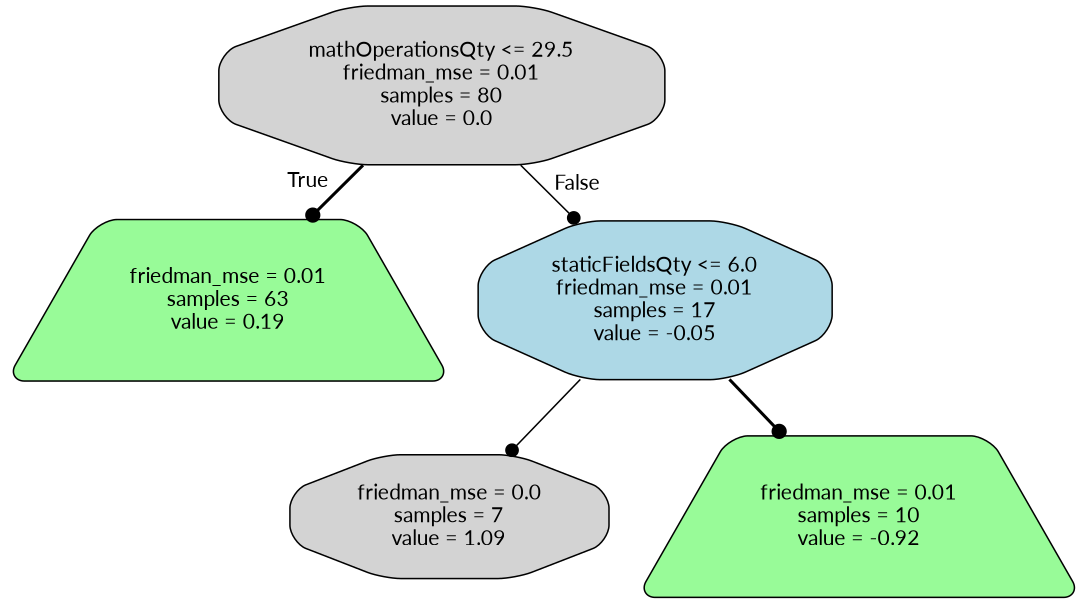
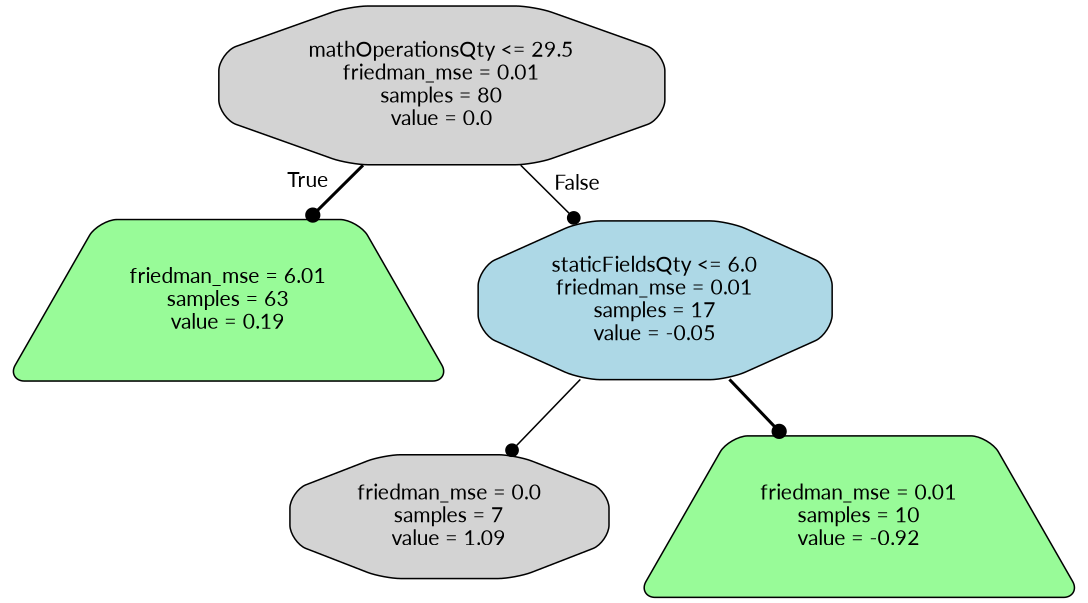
  digraph {
    fontname=Lato
    node [color=black fillcolor=lightgrey fontname=Lato shape=octagon style="filled, rounded"]
    edge [fontname=Lato style=bold arrowhead=dot]
    n1 [label="mathOperationsQty <= 29.5\nfriedman_mse = 0.01\nsamples = 80\nvalue = 0.0"]
-   n2 [fillcolor=palegreen label="friedman_mse = 0.01\nsamples = 63\nvalue = 0.19" shape=trapezium]
+   n2 [fillcolor=palegreen label="friedman_mse = 6.01\nsamples = 63\nvalue = 0.19" shape=trapezium]
    n3 [fillcolor=lightblue label="staticFieldsQty <= 6.0\nfriedman_mse = 0.01\nsamples = 17\nvalue = -0.05"]
    n4 [label="friedman_mse = 0.0\nsamples = 7\nvalue = 1.09"]
    n5 [fillcolor=palegreen label="friedman_mse = 0.01\nsamples = 10\nvalue = -0.92" shape=trapezium]
    n1 -> n2 [headlabel=True labelangle=45 labeldistance=2.5]
    n1 -> n3 [headlabel=False labelangle=-45 labeldistance=2.5 style=solid]
    n3 -> n4 [style=solid]
    n3 -> n5
  }
